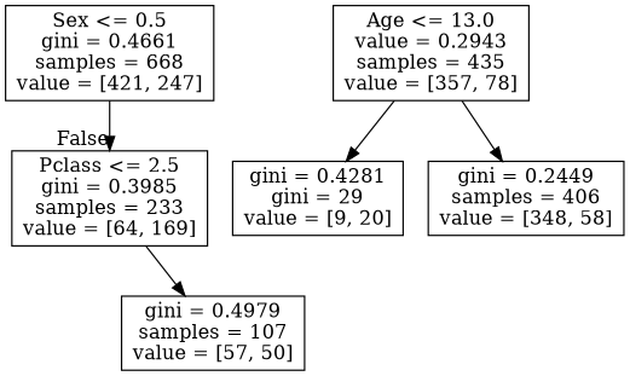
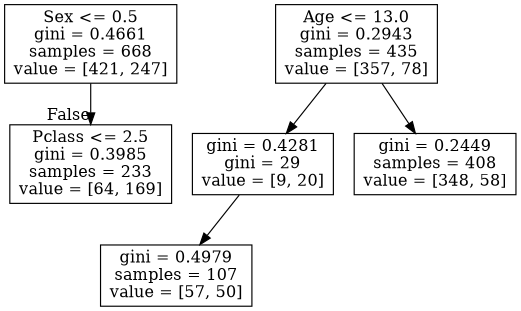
  digraph {
    node [shape=box]
    n1 [label="Sex <= 0.5\ngini = 0.4661\nsamples = 668\nvalue = [421, 247]"]
    n2 [label="Pclass <= 2.5\ngini = 0.3985\nsamples = 233\nvalue = [64, 169]"]
-   n3 [label="Age <= 13.0\nvalue = 0.2943\nsamples = 435\nvalue = [357, 78]"]
+   n3 [label="Age <= 13.0\ngini = 0.2943\nsamples = 435\nvalue = [357, 78]"]
    n4 [label="gini = 0.4281\ngini = 29\nvalue = [9, 20]"]
-   n5 [label="gini = 0.2449\nsamples = 406\nvalue = [348, 58]"]
+   n5 [label="gini = 0.2449\nsamples = 408\nvalue = [348, 58]"]
    n6 [label="gini = 0.4979\nsamples = 107\nvalue = [57, 50]"]
    n1 -> n2 [headlabel=False labelangle=-45 labeldistance=2.5]
-   n2 -> n6
+   n4 -> n6
    n3 -> n4
    n3 -> n5
  }
